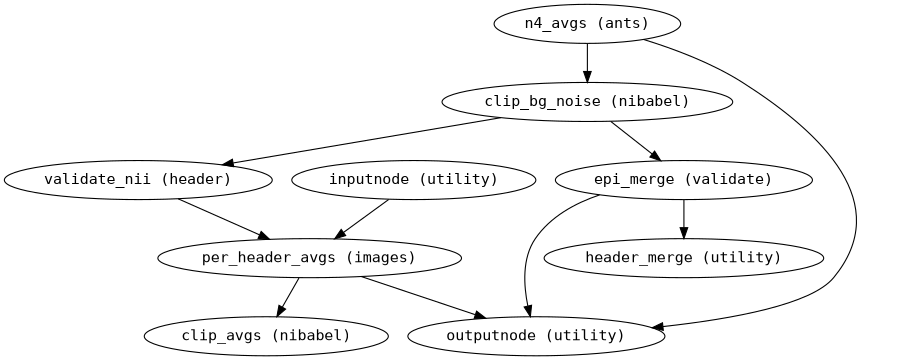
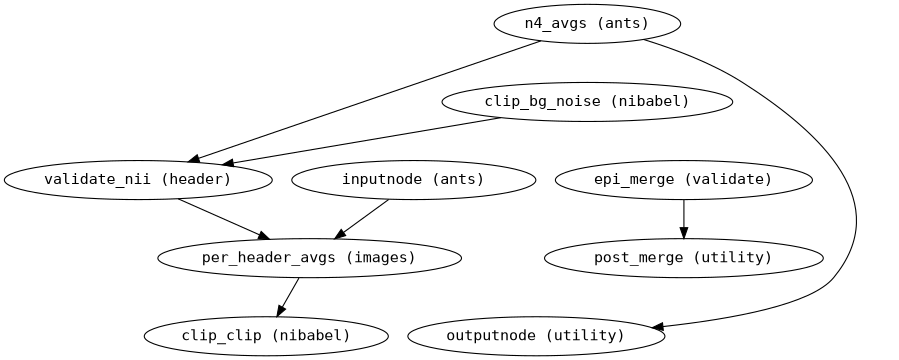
  strict digraph {
    fontname="DejaVu Sans Mono"
    node [fontname="DejaVu Sans Mono"]
    edge [fontname="DejaVu Sans Mono"]
    n1 [label="per_header_avgs (images)"]
-   "inputnode (utility)"
+   "inputnode (utility)" [label="inputnode (ants)"]
    "validate_nii (header)"
-   "clip_avgs (nibabel)"
+   "clip_avgs (nibabel)" [label="clip_clip (nibabel)"]
    "outputnode (utility)"
    "n4_avgs (ants)"
    "clip_bg_noise (nibabel)"
    n8 [label="epi_merge (validate)"]
-   "post_merge (utility)" [label="header_merge (utility)"]
+   "post_merge (utility)"
    n1 -> "clip_avgs (nibabel)"
-   n1 -> "outputnode (utility)"
    "inputnode (utility)" -> n1
    "validate_nii (header)" -> n1
    "n4_avgs (ants)" -> "outputnode (utility)"
-   "n4_avgs (ants)" -> "clip_bg_noise (nibabel)"
+   "n4_avgs (ants)" -> "validate_nii (header)"
    "clip_bg_noise (nibabel)" -> "validate_nii (header)"
-   "clip_bg_noise (nibabel)" -> n8
-   n8 -> "outputnode (utility)"
    n8 -> "post_merge (utility)"
  }
